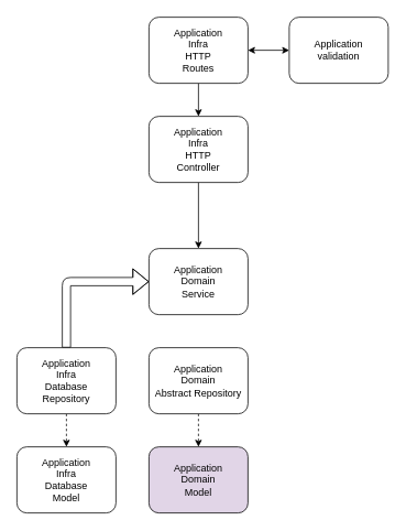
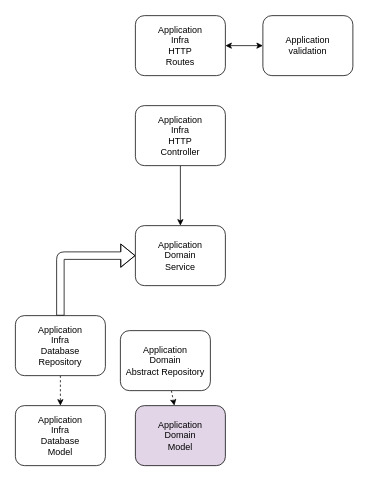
  <mxCell id="0" />
  <mxCell id="1" parent="0" />
  <mxCell id="2" value="Application &lt;br&gt;Domain &lt;br&gt;Model" style="rounded=1;whiteSpace=wrap;html=1;fillColor=#e1d5e7;" vertex="1" parent="1"><mxGeometry x="180" y="540" width="120" height="80" as="geometry" /></mxCell>
  <mxCell id="3" value="" style="edgeStyle=none;html=1;dashed=1;" edge="1" parent="1" source="4" target="2"><mxGeometry relative="1" as="geometry" /></mxCell>
- <mxCell id="4" value="Application &lt;br&gt;Domain &lt;br&gt;Abstract Repository" style="rounded=1;whiteSpace=wrap;html=1;" vertex="1" parent="1"><mxGeometry x="180" y="420" width="120" height="80" as="geometry" /></mxCell>
+ <mxCell id="4" value="Application &lt;br&gt;Domain &lt;br&gt;Abstract Repository" style="rounded=1;whiteSpace=wrap;html=1;" vertex="1" parent="1"><mxGeometry x="160" y="440" width="120" height="80" as="geometry" /></mxCell>
  <mxCell id="5" value="Application &lt;br&gt;Domain &lt;br&gt;Service" style="rounded=1;whiteSpace=wrap;html=1;" vertex="1" parent="1"><mxGeometry x="180" y="300" width="120" height="80" as="geometry" /></mxCell>
  <mxCell id="6" value="" style="edgeStyle=none;html=1;startArrow=none;startFill=0;" edge="1" parent="1" source="7" target="5"><mxGeometry relative="1" as="geometry" /></mxCell>
  <mxCell id="7" value="Application&lt;br&gt;Infra&lt;br&gt;HTTP&lt;br&gt;Controller" style="rounded=1;whiteSpace=wrap;html=1;" vertex="1" parent="1"><mxGeometry x="180" y="140" width="120" height="80" as="geometry" /></mxCell>
- <mxCell id="8" value="" style="edgeStyle=none;html=1;" edge="1" parent="1" source="10" target="7"><mxGeometry relative="1" as="geometry" /></mxCell>
  <mxCell id="9" value="" style="edgeStyle=none;html=1;startArrow=classic;startFill=1;endArrow=classic;endFill=1;" edge="1" parent="1" source="10" target="15"><mxGeometry relative="1" as="geometry" /></mxCell>
  <mxCell id="10" value="Application&lt;br&gt;Infra&lt;br&gt;HTTP&lt;br&gt;Routes" style="rounded=1;whiteSpace=wrap;html=1;" vertex="1" parent="1"><mxGeometry x="180" y="20" width="120" height="80" as="geometry" /></mxCell>
  <mxCell id="11" value="" style="edgeStyle=none;html=1;dashed=1;startArrow=none;startFill=0;" edge="1" parent="1" source="13" target="14"><mxGeometry relative="1" as="geometry" /></mxCell>
  <mxCell id="12" style="edgeStyle=none;html=1;entryX=0;entryY=0.5;entryDx=0;entryDy=0;startArrow=none;startFill=0;shape=flexArrow;endArrow=block;endFill=0;" edge="1" parent="1" source="13" target="5"><mxGeometry relative="1" as="geometry"><Array as="points"><mxPoint x="80" y="340" /></Array></mxGeometry></mxCell>
  <mxCell id="13" value="Application &lt;br&gt;Infra&lt;br&gt;Database&lt;br&gt;Repository" style="rounded=1;whiteSpace=wrap;html=1;" vertex="1" parent="1"><mxGeometry x="20" y="420" width="120" height="80" as="geometry" /></mxCell>
  <mxCell id="14" value="Application &lt;br&gt;Infra&lt;br&gt;Database&lt;br&gt;Model" style="rounded=1;whiteSpace=wrap;html=1;" vertex="1" parent="1"><mxGeometry x="20" y="540" width="120" height="80" as="geometry" /></mxCell>
  <mxCell id="15" value="Application&lt;br&gt;validation" style="whiteSpace=wrap;html=1;rounded=1;" vertex="1" parent="1"><mxGeometry x="350" y="20" width="120" height="80" as="geometry" /></mxCell>
